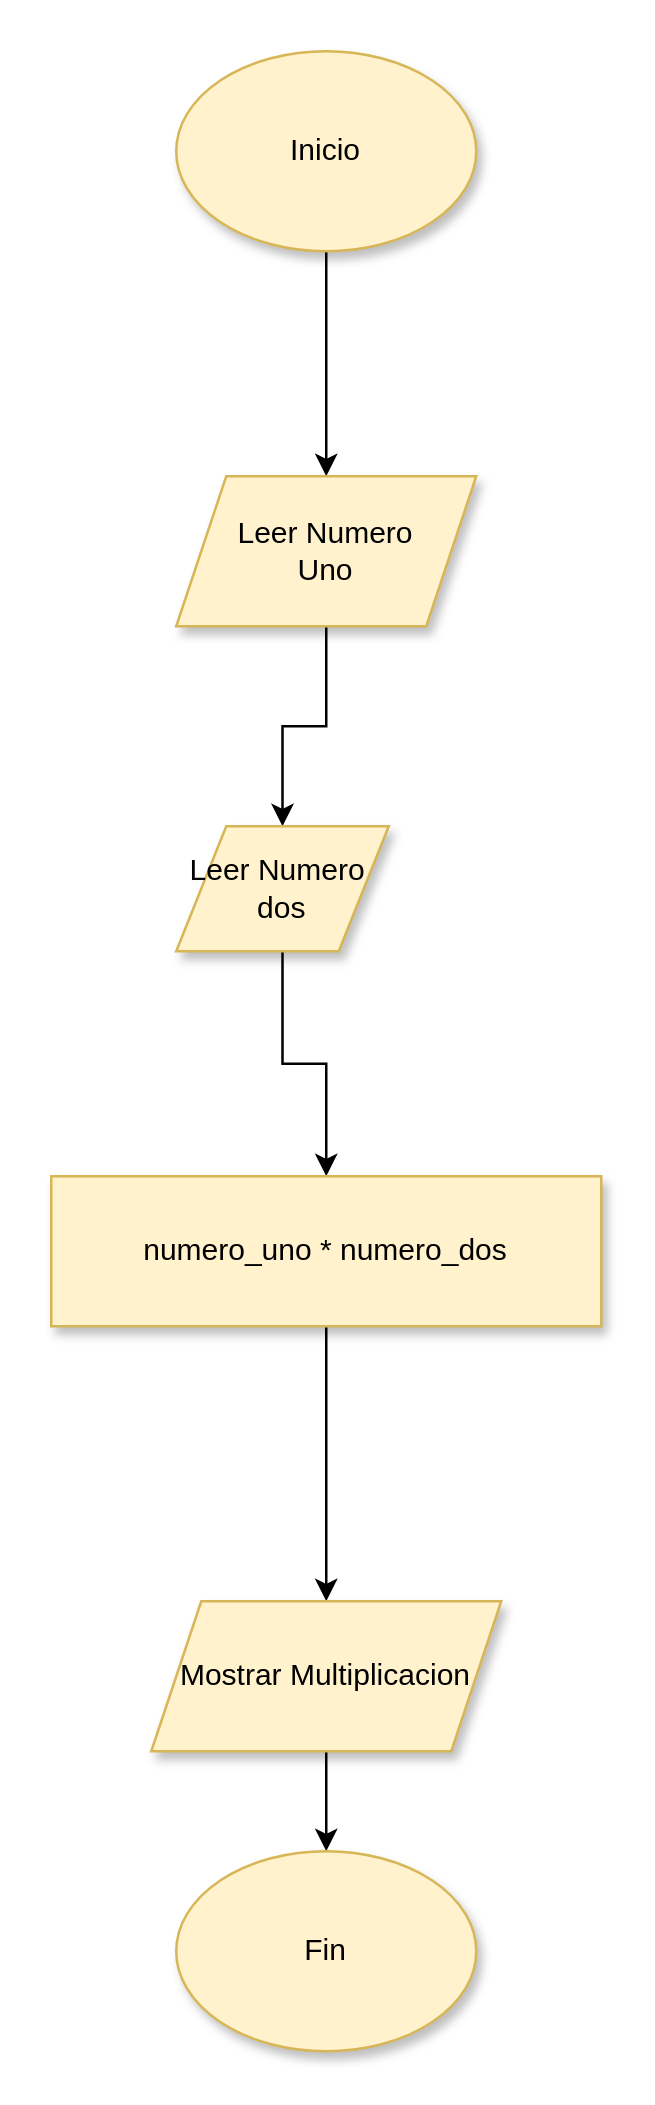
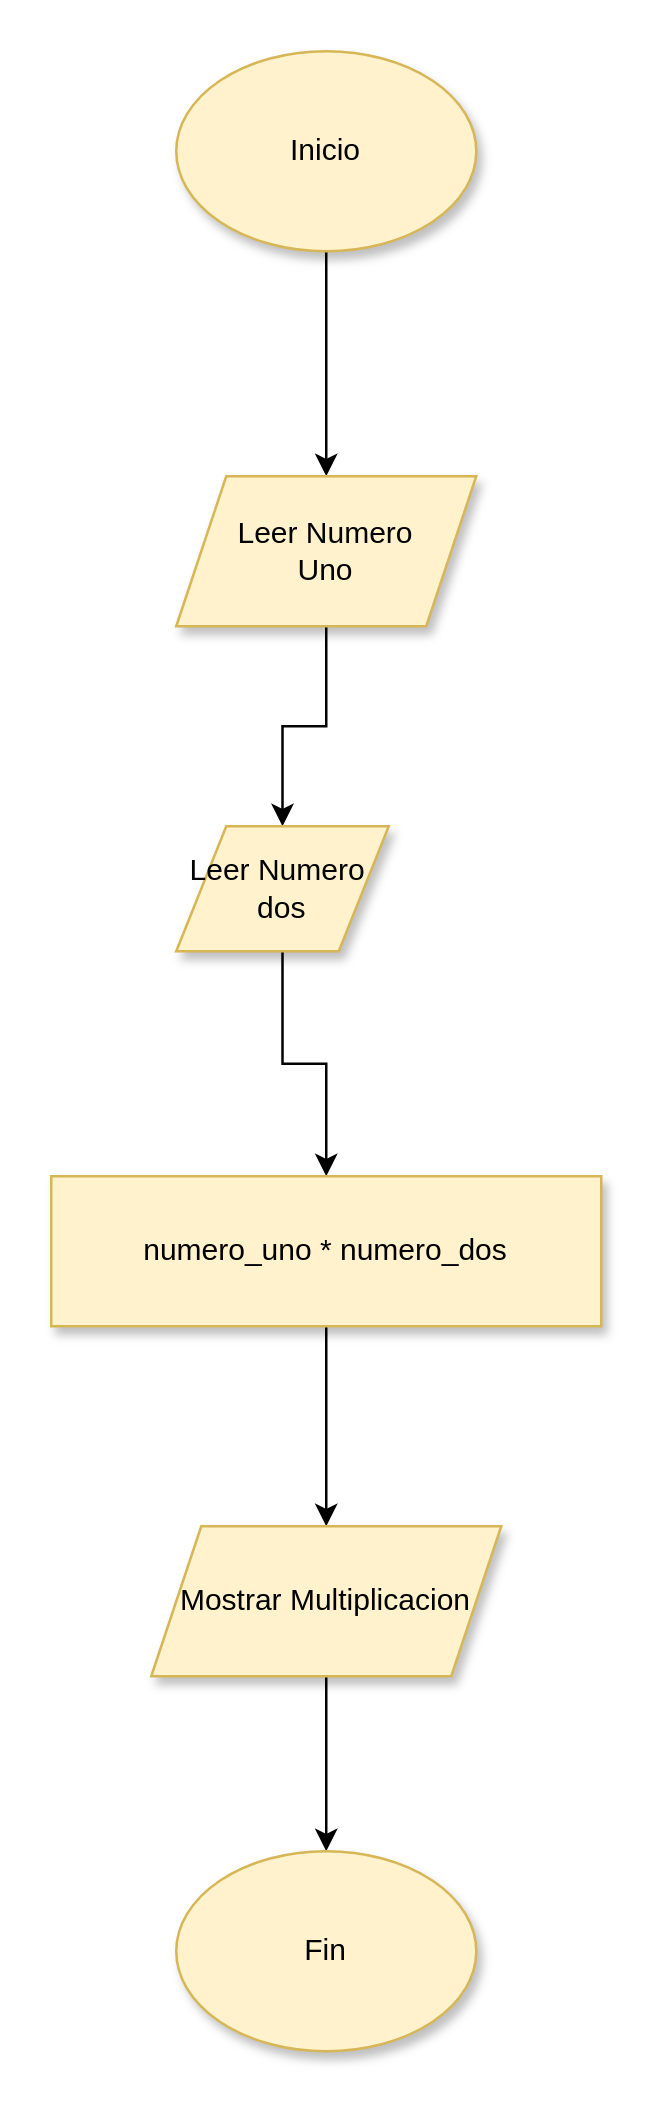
  <mxCell id="0" />
  <mxCell id="1" parent="0" />
  <mxCell id="2" value="" style="edgeStyle=orthogonalEdgeStyle;rounded=0;orthogonalLoop=1;jettySize=auto;html=1;" parent="1" source="3" target="5" edge="1"><mxGeometry relative="1" as="geometry" /></mxCell>
  <mxCell id="3" value="Inicio" style="ellipse;whiteSpace=wrap;html=1;fillColor=#fff2cc;strokeColor=#d6b656;shadow=1;" parent="1" vertex="1"><mxGeometry x="70" y="20" width="120" height="80" as="geometry" /></mxCell>
  <mxCell id="4" value="" style="edgeStyle=orthogonalEdgeStyle;rounded=0;orthogonalLoop=1;jettySize=auto;html=1;" parent="1" source="5" target="7" edge="1"><mxGeometry relative="1" as="geometry" /></mxCell>
  <mxCell id="5" value="&lt;span&gt;Leer Numero &lt;br&gt;Uno&lt;/span&gt;" style="shape=parallelogram;perimeter=parallelogramPerimeter;whiteSpace=wrap;html=1;fixedSize=1;shadow=1;strokeColor=#d6b656;fillColor=#fff2cc;" parent="1" vertex="1"><mxGeometry x="70" y="190" width="120" height="60" as="geometry" /></mxCell>
  <mxCell id="6" value="" style="edgeStyle=orthogonalEdgeStyle;rounded=0;orthogonalLoop=1;jettySize=auto;html=1;" parent="1" source="7" target="9" edge="1"><mxGeometry relative="1" as="geometry" /></mxCell>
  <mxCell id="7" value="&lt;span&gt;Leer Numero&amp;nbsp;&lt;br&gt;dos&lt;br&gt;&lt;/span&gt;" style="shape=parallelogram;perimeter=parallelogramPerimeter;whiteSpace=wrap;html=1;fixedSize=1;shadow=1;strokeColor=#d6b656;fillColor=#fff2cc;" parent="1" vertex="1"><mxGeometry x="70" y="330" width="85" height="50" as="geometry" /></mxCell>
  <mxCell id="8" value="" style="edgeStyle=orthogonalEdgeStyle;rounded=0;orthogonalLoop=1;jettySize=auto;html=1;" parent="1" source="9" target="11" edge="1"><mxGeometry relative="1" as="geometry" /></mxCell>
  <mxCell id="9" value="numero_uno * numero_dos" style="whiteSpace=wrap;html=1;shadow=1;strokeColor=#d6b656;fillColor=#fff2cc;" parent="1" vertex="1"><mxGeometry x="20" y="470" width="220" height="60" as="geometry" /></mxCell>
  <mxCell id="10" value="" style="edgeStyle=orthogonalEdgeStyle;rounded=0;orthogonalLoop=1;jettySize=auto;html=1;" parent="1" source="11" target="12" edge="1"><mxGeometry relative="1" as="geometry" /></mxCell>
- <mxCell id="11" value="Mostrar Multiplicacion" style="shape=parallelogram;perimeter=parallelogramPerimeter;whiteSpace=wrap;html=1;fixedSize=1;shadow=1;strokeColor=#d6b656;fillColor=#fff2cc;" parent="1" vertex="1"><mxGeometry x="60" y="640" width="140" height="60" as="geometry" /></mxCell>
+ <mxCell id="11" value="Mostrar Multiplicacion" style="shape=parallelogram;perimeter=parallelogramPerimeter;whiteSpace=wrap;html=1;fixedSize=1;shadow=1;strokeColor=#d6b656;fillColor=#fff2cc;" parent="1" vertex="1"><mxGeometry x="60" y="610" width="140" height="60" as="geometry" /></mxCell>
  <mxCell id="12" value="Fin" style="ellipse;whiteSpace=wrap;html=1;shadow=1;strokeColor=#d6b656;fillColor=#fff2cc;" parent="1" vertex="1"><mxGeometry x="70" y="740" width="120" height="80" as="geometry" /></mxCell>
